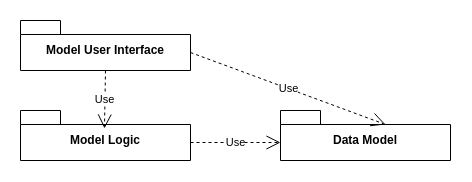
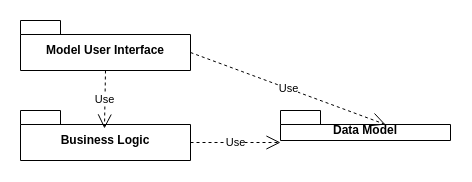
  <mxCell id="0" />
  <mxCell id="1" parent="0" />
  <mxCell id="2" value="Model User Interface" style="shape=folder;fontStyle=1;spacingTop=10;tabWidth=40;tabHeight=14;tabPosition=left;html=1;whiteSpace=wrap;" vertex="1" parent="1"><mxGeometry x="20" y="20" width="170" height="50" as="geometry" /></mxCell>
- <mxCell id="3" value="Model Logic" style="shape=folder;fontStyle=1;spacingTop=10;tabWidth=40;tabHeight=14;tabPosition=left;html=1;whiteSpace=wrap;" vertex="1" parent="1"><mxGeometry x="20" y="110" width="170" height="50" as="geometry" /></mxCell>
- <mxCell id="4" value="Data Model" style="shape=folder;fontStyle=1;spacingTop=10;tabWidth=40;tabHeight=14;tabPosition=left;html=1;whiteSpace=wrap;" vertex="1" parent="1"><mxGeometry x="280" y="110" width="170" height="50" as="geometry" /></mxCell>
+ <mxCell id="3" value="Business Logic" style="shape=folder;fontStyle=1;spacingTop=10;tabWidth=40;tabHeight=14;tabPosition=left;html=1;whiteSpace=wrap;" vertex="1" parent="1"><mxGeometry x="20" y="110" width="170" height="50" as="geometry" /></mxCell>
+ <mxCell id="4" value="Data Model" style="shape=folder;fontStyle=1;spacingTop=10;tabWidth=40;tabHeight=14;tabPosition=left;html=1;whiteSpace=wrap;" vertex="1" parent="1"><mxGeometry x="280" y="110" width="170" height="30" as="geometry" /></mxCell>
  <mxCell id="5" value="Use" style="endArrow=open;endSize=12;dashed=1;html=1;rounded=0;exitX=0.5;exitY=1;exitDx=0;exitDy=0;exitPerimeter=0;entryX=0.494;entryY=0.36;entryDx=0;entryDy=0;entryPerimeter=0;" edge="1" parent="1" source="2" target="3"><mxGeometry width="160" relative="1" as="geometry"><mxPoint x="70" y="210" as="sourcePoint" /><mxPoint x="230" y="210" as="targetPoint" /></mxGeometry></mxCell>
  <mxCell id="6" value="Use" style="endArrow=open;endSize=12;dashed=1;html=1;rounded=0;exitX=0;exitY=0;exitDx=170;exitDy=32;exitPerimeter=0;entryX=0;entryY=0;entryDx=0;entryDy=32;entryPerimeter=0;" edge="1" parent="1" source="3" target="4"><mxGeometry width="160" relative="1" as="geometry"><mxPoint x="70" y="210" as="sourcePoint" /><mxPoint x="230" y="210" as="targetPoint" /></mxGeometry></mxCell>
  <mxCell id="7" value="Use" style="endArrow=open;endSize=12;dashed=1;html=1;rounded=0;exitX=0;exitY=0;exitDx=170;exitDy=32;exitPerimeter=0;entryX=0;entryY=0;entryDx=105;entryDy=14;entryPerimeter=0;" edge="1" parent="1" source="2" target="4"><mxGeometry width="160" relative="1" as="geometry"><mxPoint x="70" y="210" as="sourcePoint" /><mxPoint x="230" y="210" as="targetPoint" /></mxGeometry></mxCell>
